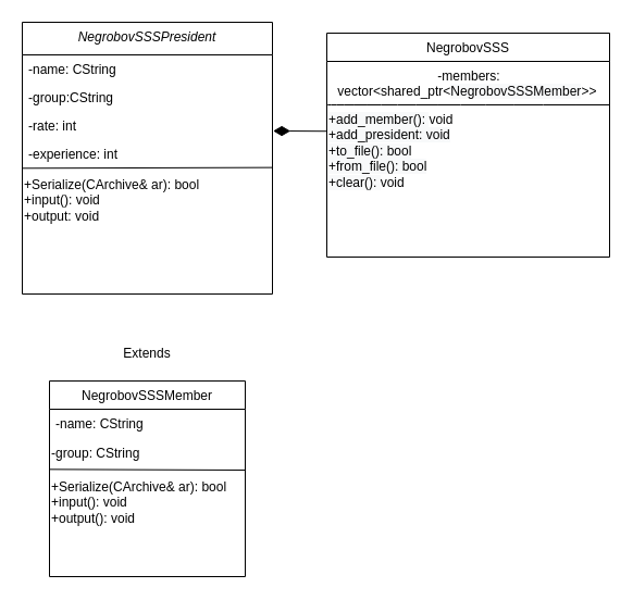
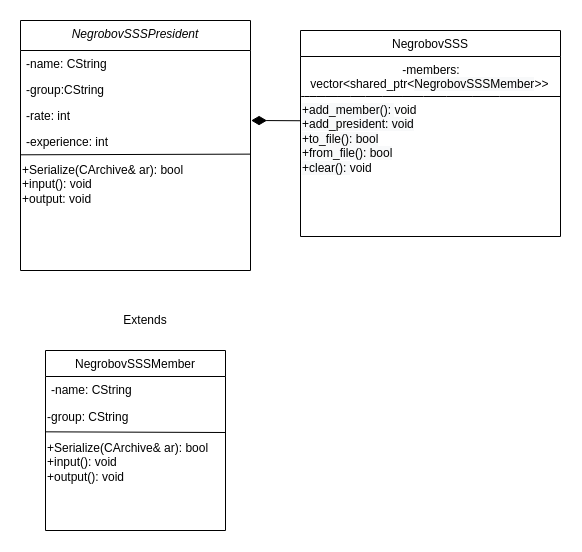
  <mxCell id="0" />
  <mxCell id="1" parent="0" />
  <mxCell id="2" value="NegrobovSSSPresident" style="swimlane;fontStyle=2;align=center;verticalAlign=top;childLayout=stackLayout;horizontal=1;startSize=30;horizontalStack=0;resizeParent=1;resizeLast=0;collapsible=1;marginBottom=0;rounded=0;shadow=0;strokeWidth=1;" parent="1" vertex="1"><mxGeometry x="20" y="20" width="230" height="250" as="geometry"><mxRectangle x="230" y="140" width="160" height="26" as="alternateBounds" /></mxGeometry></mxCell>
  <mxCell id="3" value="-name: CString" style="text;align=left;verticalAlign=top;spacingLeft=4;spacingRight=4;overflow=hidden;rotatable=0;points=[[0,0.5],[1,0.5]];portConstraint=eastwest;" parent="2" vertex="1"><mxGeometry y="30" width="230" height="26" as="geometry" /></mxCell>
  <mxCell id="4" value="-group:CString" style="text;align=left;verticalAlign=top;spacingLeft=4;spacingRight=4;overflow=hidden;rotatable=0;points=[[0,0.5],[1,0.5]];portConstraint=eastwest;" parent="2" vertex="1"><mxGeometry y="56" width="230" height="26" as="geometry" /></mxCell>
  <mxCell id="5" value="-rate: int" style="text;align=left;verticalAlign=top;spacingLeft=4;spacingRight=4;overflow=hidden;rotatable=0;points=[[0,0.5],[1,0.5]];portConstraint=eastwest;" parent="2" vertex="1"><mxGeometry y="82" width="230" height="26" as="geometry" /></mxCell>
  <mxCell id="6" value="-experience: int" style="text;align=left;verticalAlign=top;spacingLeft=4;spacingRight=4;overflow=hidden;rotatable=0;points=[[0,0.5],[1,0.5]];portConstraint=eastwest;rounded=0;shadow=0;html=0;" parent="2" vertex="1"><mxGeometry y="108" width="230" height="26" as="geometry" /></mxCell>
  <mxCell id="7" value="&lt;span style=&quot;text-align: center&quot;&gt;+Serialize(CArchive&amp;amp; ar): bool&lt;/span&gt;&lt;br style=&quot;padding: 0px ; margin: 0px ; text-align: center&quot;&gt;&lt;span style=&quot;text-align: center&quot;&gt;+input():&amp;nbsp;&lt;/span&gt;&lt;span style=&quot;text-align: center&quot;&gt;void&lt;br&gt;&lt;/span&gt;&lt;span style=&quot;text-align: center&quot;&gt;+output:&amp;nbsp;&lt;/span&gt;&lt;span style=&quot;text-align: center&quot;&gt;void&lt;/span&gt;&lt;span style=&quot;text-align: center&quot;&gt;&lt;br&gt;&lt;/span&gt;" style="text;html=1;align=left;verticalAlign=middle;resizable=0;points=[];autosize=1;strokeColor=none;fillColor=none;" parent="2" vertex="1"><mxGeometry y="134" width="230" height="60" as="geometry" /></mxCell>
  <mxCell id="8" value="" style="endArrow=none;html=1;rounded=0;exitX=-0.001;exitY=0.005;exitDx=0;exitDy=0;exitPerimeter=0;entryX=1;entryY=-0.006;entryDx=0;entryDy=0;entryPerimeter=0;" parent="2" source="7" target="7" edge="1"><mxGeometry width="50" height="50" relative="1" as="geometry"><mxPoint x="240" y="280" as="sourcePoint" /><mxPoint x="290" y="230" as="targetPoint" /></mxGeometry></mxCell>
  <mxCell id="9" value="NegrobovSSSMember" style="swimlane;fontStyle=0;align=center;verticalAlign=top;childLayout=stackLayout;horizontal=1;startSize=26;horizontalStack=0;resizeParent=1;resizeLast=0;collapsible=1;marginBottom=0;rounded=0;shadow=0;strokeWidth=1;" parent="1" vertex="1"><mxGeometry x="45" y="350" width="180" height="180" as="geometry"><mxRectangle x="340" y="380" width="170" height="26" as="alternateBounds" /></mxGeometry></mxCell>
  <mxCell id="10" value="-name: CString" style="text;align=left;verticalAlign=top;spacingLeft=4;spacingRight=4;overflow=hidden;rotatable=0;points=[[0,0.5],[1,0.5]];portConstraint=eastwest;" parent="9" vertex="1"><mxGeometry y="26" width="180" height="26" as="geometry" /></mxCell>
  <mxCell id="11" value="-group: CString" style="text;html=1;strokeColor=none;fillColor=none;align=left;verticalAlign=middle;whiteSpace=wrap;rounded=0;" parent="9" vertex="1"><mxGeometry y="52" width="180" height="30" as="geometry" /></mxCell>
  <mxCell id="12" value="&lt;span style=&quot;text-align: center&quot;&gt;+Serialize(CArchive&amp;amp; ar): bool&lt;/span&gt;&lt;br style=&quot;padding: 0px ; margin: 0px ; text-align: center&quot;&gt;&lt;span style=&quot;text-align: center&quot;&gt;+input():&amp;nbsp;&lt;/span&gt;&lt;span style=&quot;text-align: center&quot;&gt;void&lt;br&gt;&lt;/span&gt;&lt;span style=&quot;text-align: center&quot;&gt;+output():&amp;nbsp;&lt;/span&gt;&lt;span style=&quot;text-align: center&quot;&gt;void&lt;/span&gt;&lt;span style=&quot;text-align: center&quot;&gt;&lt;br&gt;&lt;/span&gt;" style="text;html=1;align=left;verticalAlign=middle;resizable=0;points=[];autosize=1;strokeColor=none;fillColor=none;" parent="9" vertex="1"><mxGeometry y="82" width="180" height="60" as="geometry" /></mxCell>
  <mxCell id="13" value="" style="endArrow=none;html=1;rounded=0;endSize=13;exitX=0;exitY=-0.011;exitDx=0;exitDy=0;exitPerimeter=0;entryX=1;entryY=1;entryDx=0;entryDy=0;" parent="9" source="12" target="11" edge="1"><mxGeometry width="50" height="50" relative="1" as="geometry"><mxPoint x="35" as="sourcePoint" /><mxPoint x="85" y="-50" as="targetPoint" /></mxGeometry></mxCell>
  <mxCell id="14" value="NegrobovSSS" style="swimlane;fontStyle=0;align=center;verticalAlign=top;childLayout=stackLayout;horizontal=1;startSize=26;horizontalStack=0;resizeParent=1;resizeLast=0;collapsible=1;marginBottom=0;rounded=0;shadow=0;strokeWidth=1;" parent="1" vertex="1"><mxGeometry x="300" y="30" width="260" height="206" as="geometry"><mxRectangle x="550" y="140" width="160" height="26" as="alternateBounds" /></mxGeometry></mxCell>
  <mxCell id="15" value="&lt;div style=&quot;text-align: center;&quot;&gt;&lt;span style=&quot;background-color: initial;&quot;&gt;-members: vector&amp;lt;shared_ptr&amp;lt;&lt;/span&gt;&lt;font face=&quot;helvetica&quot;&gt;&lt;span style=&quot;background-color: rgb(248, 249, 250);&quot;&gt;NegrobovSSSMember&lt;/span&gt;&lt;/font&gt;&lt;span style=&quot;background-color: initial;&quot;&gt;&amp;gt;&amp;gt;&amp;nbsp;&lt;/span&gt;&lt;/div&gt;" style="text;whiteSpace=wrap;html=1;" parent="14" vertex="1"><mxGeometry y="26" width="260" height="40" as="geometry" /></mxCell>
  <mxCell id="16" value="" style="endArrow=none;html=1;strokeWidth=1;fontSize=11;targetPerimeterSpacing=3;curved=1;entryX=1;entryY=1;entryDx=0;entryDy=0;" parent="14" target="15" edge="1"><mxGeometry width="50" height="50" relative="1" as="geometry"><mxPoint y="66.0" as="sourcePoint" /><mxPoint x="160" y="66.0" as="targetPoint" /></mxGeometry></mxCell>
  <mxCell id="17" value="&lt;span style=&quot;color: rgb(0 , 0 , 0) ; font-family: &amp;quot;helvetica&amp;quot; ; font-size: 12px ; font-style: normal ; font-weight: 400 ; letter-spacing: normal ; text-align: center ; text-indent: 0px ; text-transform: none ; word-spacing: 0px ; background-color: rgb(248 , 249 , 250) ; float: none ; display: inline&quot;&gt;+add_member():&amp;nbsp;&lt;/span&gt;&lt;span style=&quot;text-align: center&quot;&gt;void&lt;/span&gt;&lt;br style=&quot;padding: 0px ; margin: 0px ; color: rgb(0 , 0 , 0) ; font-family: &amp;quot;helvetica&amp;quot; ; font-size: 12px ; font-style: normal ; font-weight: 400 ; letter-spacing: normal ; text-align: center ; text-indent: 0px ; text-transform: none ; word-spacing: 0px ; background-color: rgb(248 , 249 , 250)&quot;&gt;&lt;span style=&quot;color: rgb(0 , 0 , 0) ; font-family: &amp;quot;helvetica&amp;quot; ; font-size: 12px ; font-style: normal ; font-weight: 400 ; letter-spacing: normal ; text-align: center ; text-indent: 0px ; text-transform: none ; word-spacing: 0px ; background-color: rgb(248 , 249 , 250) ; float: none ; display: inline&quot;&gt;+add_president: void&lt;br&gt;+to_file(): bool&lt;/span&gt;&lt;br style=&quot;padding: 0px ; margin: 0px ; color: rgb(0 , 0 , 0) ; font-family: &amp;quot;helvetica&amp;quot; ; font-size: 12px ; font-style: normal ; font-weight: 400 ; letter-spacing: normal ; text-align: center ; text-indent: 0px ; text-transform: none ; word-spacing: 0px ; background-color: rgb(248 , 249 , 250)&quot;&gt;&lt;span style=&quot;color: rgb(0 , 0 , 0) ; font-family: &amp;quot;helvetica&amp;quot; ; font-size: 12px ; font-style: normal ; font-weight: 400 ; letter-spacing: normal ; text-align: center ; text-indent: 0px ; text-transform: none ; word-spacing: 0px ; background-color: rgb(248 , 249 , 250) ; float: none ; display: inline&quot;&gt;+from_file(): bool&lt;/span&gt;&lt;br style=&quot;padding: 0px ; margin: 0px ; color: rgb(0 , 0 , 0) ; font-family: &amp;quot;helvetica&amp;quot; ; font-size: 12px ; font-style: normal ; font-weight: 400 ; letter-spacing: normal ; text-align: center ; text-indent: 0px ; text-transform: none ; word-spacing: 0px ; background-color: rgb(248 , 249 , 250)&quot;&gt;&lt;span style=&quot;color: rgb(0 , 0 , 0) ; font-family: &amp;quot;helvetica&amp;quot; ; font-size: 12px ; font-style: normal ; font-weight: 400 ; letter-spacing: normal ; text-align: center ; text-indent: 0px ; text-transform: none ; word-spacing: 0px ; background-color: rgb(248 , 249 , 250) ; float: none ; display: inline&quot;&gt;+clear():&amp;nbsp;&lt;/span&gt;&lt;span style=&quot;text-align: center&quot;&gt;void&lt;/span&gt;" style="text;whiteSpace=wrap;html=1;" parent="14" vertex="1"><mxGeometry y="66" width="260" height="140" as="geometry" /></mxCell>
  <mxCell id="18" value="" style="endArrow=diamondThin;html=1;rounded=0;endFill=1;entryX=-0.003;entryY=0.375;entryDx=0;entryDy=0;entryPerimeter=0;endSize=13;" parent="1" edge="1"><mxGeometry width="50" height="50" relative="1" as="geometry"><mxPoint x="300" y="120.24" as="sourcePoint" /><mxPoint x="250.6" y="120" as="targetPoint" /></mxGeometry></mxCell>
- <mxCell id="19" value="Extends" style="text;html=1;strokeColor=none;fillColor=none;align=center;verticalAlign=middle;whiteSpace=wrap;rounded=0;" parent="1" vertex="1"><mxGeometry x="105" y="310" width="60" height="30" as="geometry" /></mxCell>
+ <mxCell id="19" value="Extends" style="text;html=1;strokeColor=none;fillColor=none;align=center;verticalAlign=middle;whiteSpace=wrap;rounded=0;" parent="1" vertex="1"><mxGeometry x="115" y="305" width="60" height="30" as="geometry" /></mxCell>
